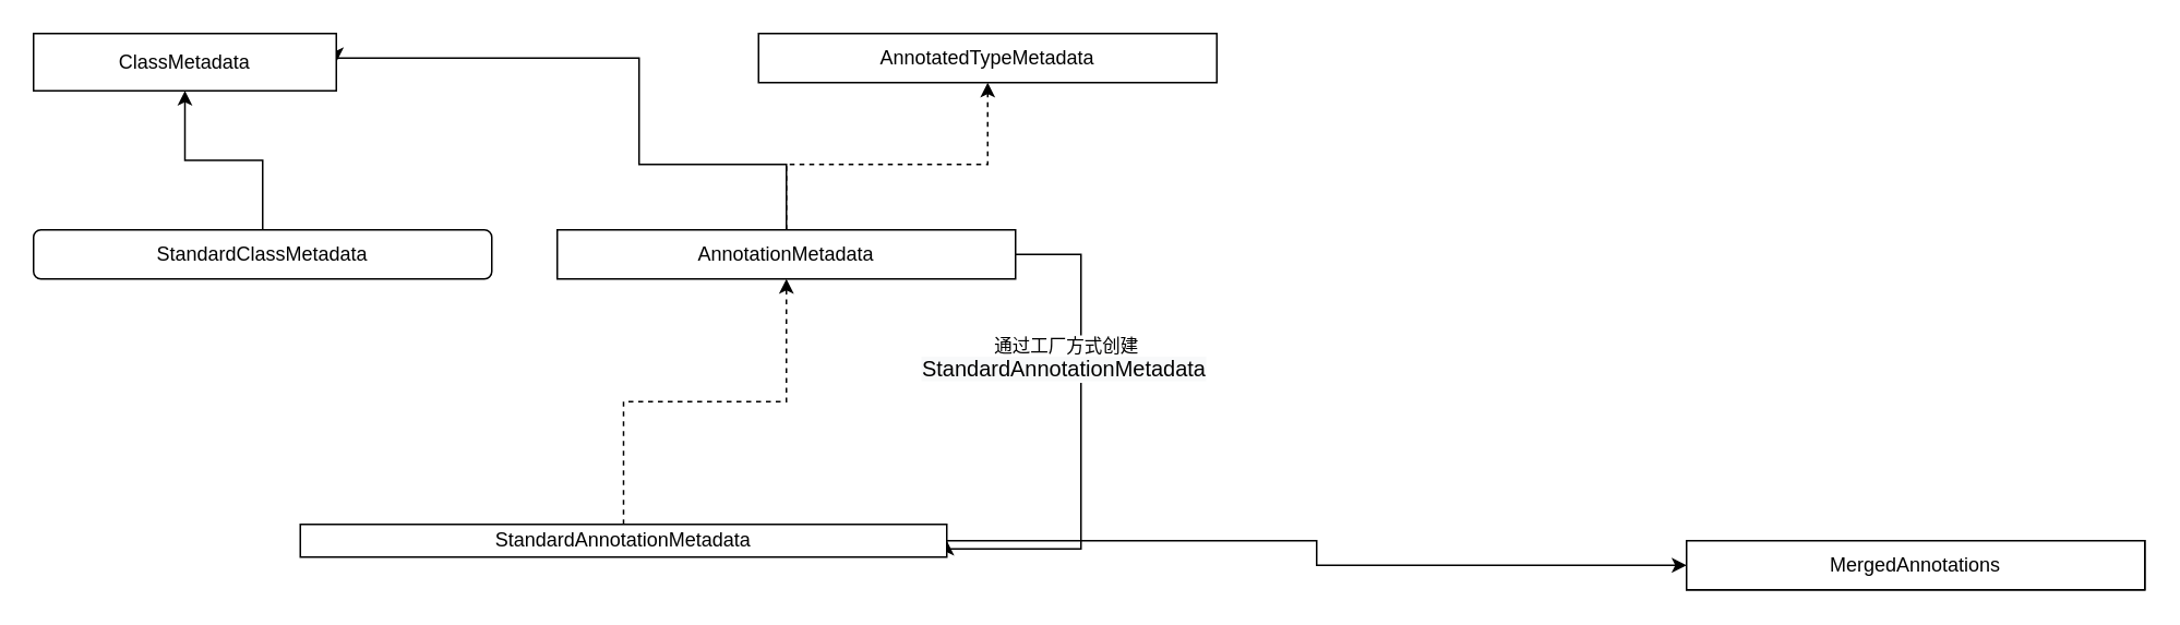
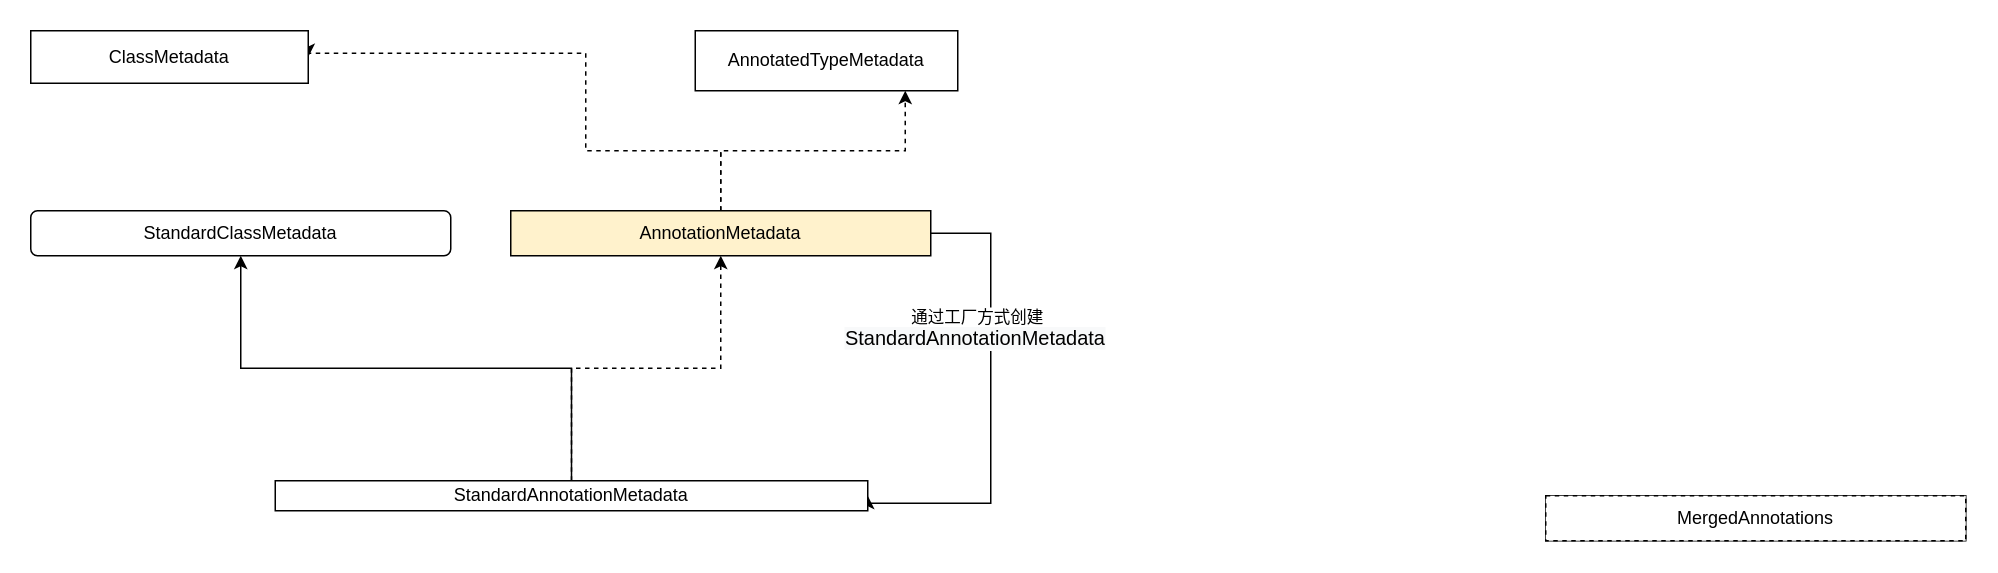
  <mxCell id="0" />
  <mxCell id="1" parent="0" />
  <mxCell id="2" style="edgeStyle=orthogonalEdgeStyle;rounded=0;orthogonalLoop=1;jettySize=auto;html=1;entryX=1;entryY=0.5;entryDx=0;entryDy=0;" edge="1" parent="1" source="6" target="9"><mxGeometry relative="1" as="geometry"><Array as="points"><mxPoint x="660" y="155" /><mxPoint x="660" y="335" /></Array></mxGeometry></mxCell>
  <mxCell id="3" value="通过工厂方式创建&lt;br&gt;&lt;span style=&quot;font-size: 13.333px ; background-color: rgb(248 , 249 , 250)&quot;&gt;StandardAnnotationMetadata&lt;/span&gt;&amp;nbsp;" style="edgeLabel;html=1;align=center;verticalAlign=middle;resizable=0;points=[];" vertex="1" connectable="0" parent="2"><mxGeometry x="-0.438" y="-2" relative="1" as="geometry"><mxPoint x="-8" y="17.79" as="offset" /></mxGeometry></mxCell>
- <mxCell id="4" style="edgeStyle=orthogonalEdgeStyle;rounded=0;orthogonalLoop=1;jettySize=auto;html=1;entryX=1;entryY=0.5;entryDx=0;entryDy=0;dashed=0;exitX=0.5;exitY=0;exitDx=0;exitDy=0;" edge="1" parent="1" source="6" target="12"><mxGeometry relative="1" as="geometry"><Array as="points"><mxPoint x="480" y="100" /><mxPoint x="390" y="100" /><mxPoint x="390" y="35" /></Array></mxGeometry></mxCell>
+ <mxCell id="4" style="edgeStyle=orthogonalEdgeStyle;rounded=0;orthogonalLoop=1;jettySize=auto;html=1;entryX=1;entryY=0.5;entryDx=0;entryDy=0;dashed=1;exitX=0.5;exitY=0;exitDx=0;exitDy=0;" edge="1" parent="1" source="6" target="12"><mxGeometry relative="1" as="geometry"><Array as="points"><mxPoint x="480" y="100" /><mxPoint x="390" y="100" /><mxPoint x="390" y="35" /></Array></mxGeometry></mxCell>
  <mxCell id="5" style="edgeStyle=orthogonalEdgeStyle;rounded=0;orthogonalLoop=1;jettySize=auto;html=1;dashed=1;" edge="1" parent="1" source="6" target="13"><mxGeometry relative="1" as="geometry"><mxPoint x="600" y="50" as="targetPoint" /><Array as="points"><mxPoint x="480" y="100" /><mxPoint x="603" y="100" /></Array></mxGeometry></mxCell>
- <mxCell id="6" value="AnnotationMetadata" style="rounded=0;whiteSpace=wrap;html=1;" vertex="1" parent="1"><mxGeometry x="340" y="140" width="280" height="30" as="geometry" /></mxCell>
+ <mxCell id="6" value="AnnotationMetadata" style="rounded=0;whiteSpace=wrap;html=1;fillColor=#fff2cc;" vertex="1" parent="1"><mxGeometry x="340" y="140" width="280" height="30" as="geometry" /></mxCell>
  <mxCell id="7" style="edgeStyle=orthogonalEdgeStyle;rounded=0;orthogonalLoop=1;jettySize=auto;html=1;dashed=1;" edge="1" parent="1" source="9" target="6"><mxGeometry relative="1" as="geometry" /></mxCell>
- <mxCell id="8" style="edgeStyle=orthogonalEdgeStyle;rounded=0;orthogonalLoop=1;jettySize=auto;html=1;" edge="1" parent="1" source="9" target="15"><mxGeometry relative="1" as="geometry" /></mxCell>
+ <mxCell id="8" style="edgeStyle=orthogonalEdgeStyle;rounded=0;orthogonalLoop=1;jettySize=auto;html=1;" edge="1" parent="1" source="9" target="11"><mxGeometry relative="1" as="geometry" /></mxCell>
  <mxCell id="9" value="StandardAnnotationMetadata" style="rounded=0;whiteSpace=wrap;html=1;" vertex="1" parent="1"><mxGeometry x="183" y="320" width="395" height="20" as="geometry" /></mxCell>
- <mxCell id="10" value="" style="edgeStyle=orthogonalEdgeStyle;rounded=0;orthogonalLoop=1;jettySize=auto;html=1;" edge="1" parent="1" source="11" target="12"><mxGeometry relative="1" as="geometry" /></mxCell>
  <mxCell id="11" value="StandardClassMetadata" style="whiteSpace=wrap;html=1;rounded=1;" vertex="1" parent="1"><mxGeometry x="20" y="140" width="280" height="30" as="geometry" /></mxCell>
  <mxCell id="12" value="ClassMetadata" style="rounded=0;whiteSpace=wrap;html=1;" vertex="1" parent="1"><mxGeometry x="20" y="20" width="185" height="35" as="geometry" /></mxCell>
- <mxCell id="13" value="AnnotatedTypeMetadata" style="rounded=0;whiteSpace=wrap;html=1;" vertex="1" parent="1"><mxGeometry x="463" y="20" width="280" height="30" as="geometry" /></mxCell>
+ <mxCell id="13" value="AnnotatedTypeMetadata" style="rounded=0;whiteSpace=wrap;html=1;" vertex="1" parent="1"><mxGeometry x="463" y="20" width="175" height="40" as="geometry" /></mxCell>
  <mxCell id="14" value="" style="rounded=0;whiteSpace=wrap;html=1;" vertex="1" parent="1"><mxGeometry x="1030" y="330" width="280" height="30" as="geometry" /></mxCell>
- <mxCell id="15" value="MergedAnnotations" style="rounded=0;whiteSpace=wrap;html=1;" vertex="1" parent="1"><mxGeometry x="1030" y="330" width="280" height="30" as="geometry" /></mxCell>
+ <mxCell id="15" value="MergedAnnotations" style="rounded=0;whiteSpace=wrap;html=1;dashed=1;" vertex="1" parent="1"><mxGeometry x="1030" y="330" width="280" height="30" as="geometry" /></mxCell>
